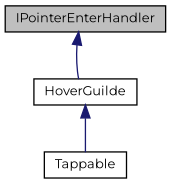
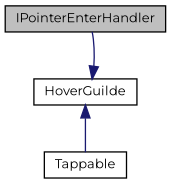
  digraph {
    fontname=Montserrat
    node [color=black fillcolor=white fontname=Montserrat fontsize=10 shape=record style=filled]
    edge [color=midnightblue dir=back fontname=Montserrat fontsize=10 labelfontname=Helvetica labelfontsize=10 style=solid]
    n1 [fillcolor=grey75 fontcolor=black height=0.2 label=IPointerEnterHandler width=0.4]
    n2 [height=0.2 label=HoverGuilde width=0.4]
    n3 [height=0.2 label=Tappable width=0.4]
-   n1 -> n2
+   n2 -> n1
    n2 -> n3
  }
